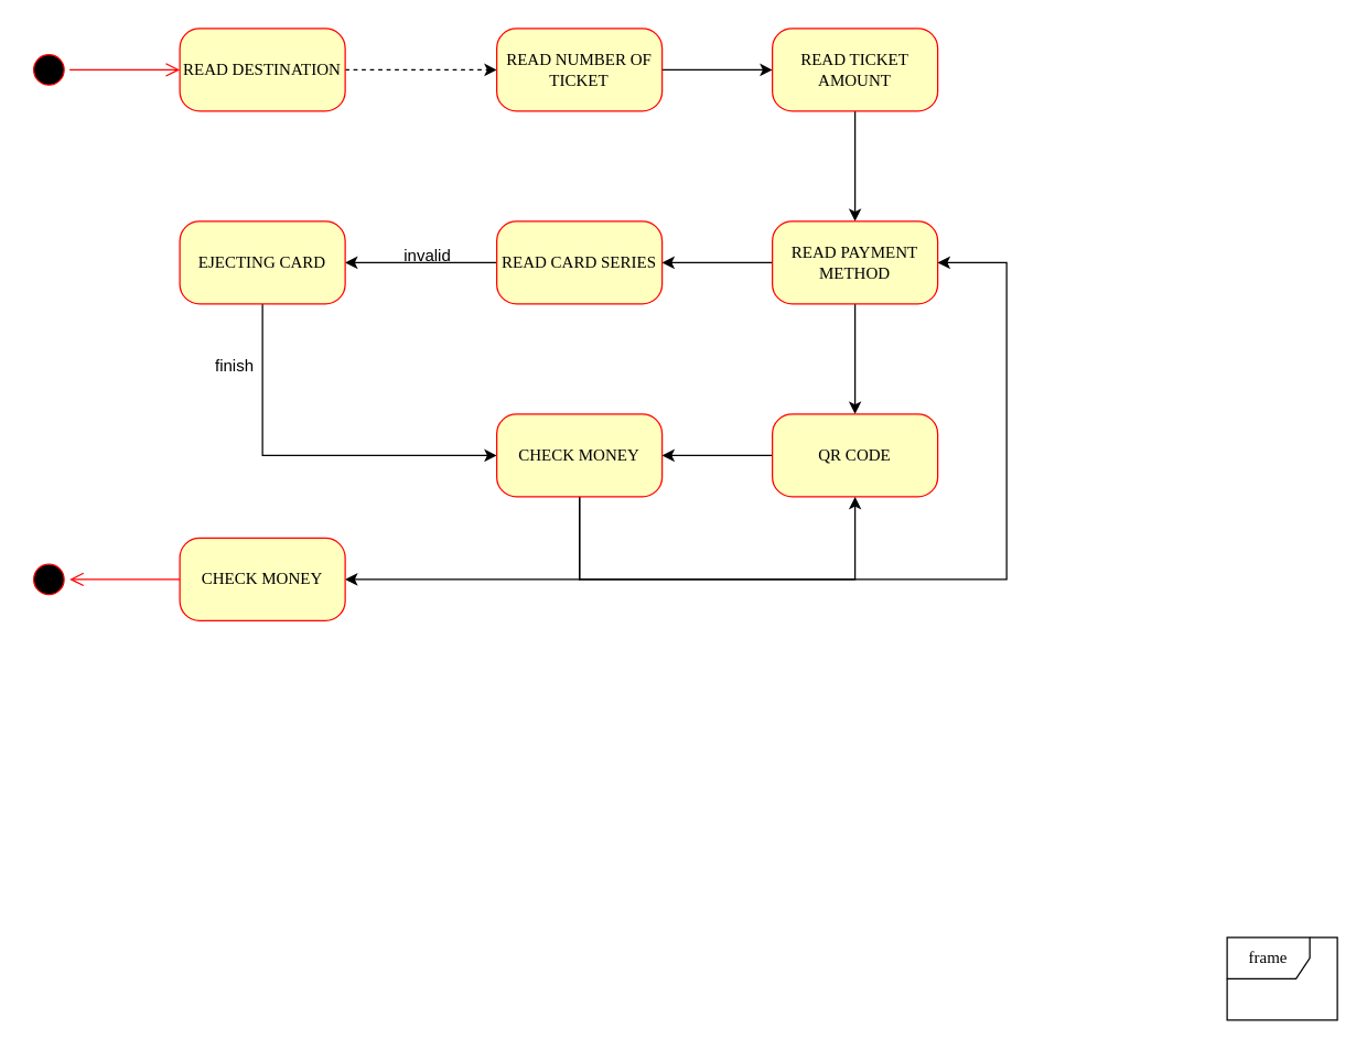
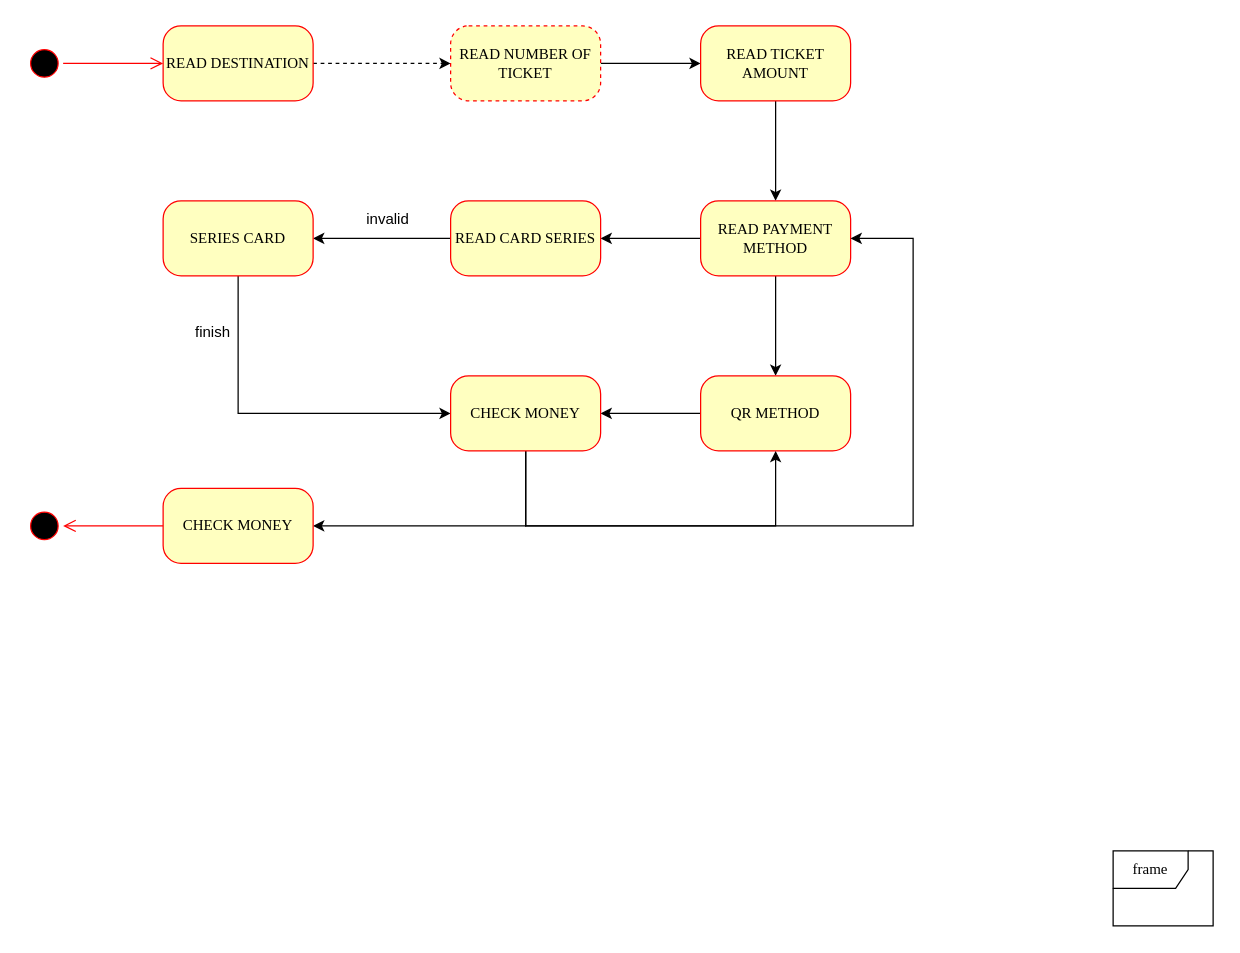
  <mxCell id="0" />
  <mxCell id="1" parent="0" />
  <mxCell id="2" value="" style="ellipse;html=1;shape=startState;fillColor=#000000;strokeColor=#ff0000;rounded=1;shadow=0;comic=0;labelBackgroundColor=none;fontFamily=Verdana;fontSize=12;fontColor=#000000;align=center;direction=south;" parent="1" vertex="1"><mxGeometry x="20" y="35" width="30" height="30" as="geometry" /></mxCell>
  <mxCell id="3" style="edgeStyle=orthogonalEdgeStyle;rounded=0;orthogonalLoop=1;jettySize=auto;html=1;exitX=1;exitY=0.5;exitDx=0;exitDy=0;entryX=0;entryY=0.5;entryDx=0;entryDy=0;dashed=1;" edge="1" parent="1" source="4" target="6"><mxGeometry relative="1" as="geometry" /></mxCell>
  <mxCell id="4" value="READ DESTINATION" style="rounded=1;whiteSpace=wrap;html=1;arcSize=24;fillColor=#ffffc0;strokeColor=#ff0000;shadow=0;comic=0;labelBackgroundColor=none;fontFamily=Verdana;fontSize=12;fontColor=#000000;align=center;" parent="1" vertex="1"><mxGeometry x="130" y="20" width="120" height="60" as="geometry" /></mxCell>
  <mxCell id="5" value="" style="edgeStyle=orthogonalEdgeStyle;rounded=0;orthogonalLoop=1;jettySize=auto;html=1;" edge="1" parent="1" source="6" target="10"><mxGeometry relative="1" as="geometry" /></mxCell>
- <mxCell id="6" value="READ NUMBER OF TICKET" style="rounded=1;whiteSpace=wrap;html=1;arcSize=24;fillColor=#ffffc0;strokeColor=#ff0000;shadow=0;comic=0;labelBackgroundColor=none;fontFamily=Verdana;fontSize=12;fontColor=#000000;align=center;" parent="1" vertex="1"><mxGeometry x="360" y="20" width="120" height="60" as="geometry" /></mxCell>
+ <mxCell id="6" value="READ NUMBER OF TICKET" style="rounded=1;whiteSpace=wrap;html=1;arcSize=24;fillColor=#ffffc0;strokeColor=#ff0000;shadow=0;comic=0;labelBackgroundColor=none;fontFamily=Verdana;fontSize=12;fontColor=#000000;align=center;dashed=1;" parent="1" vertex="1"><mxGeometry x="360" y="20" width="120" height="60" as="geometry" /></mxCell>
  <mxCell id="7" value="frame" style="shape=umlFrame;whiteSpace=wrap;html=1;rounded=1;shadow=0;comic=0;labelBackgroundColor=none;strokeWidth=1;fontFamily=Verdana;fontSize=12;align=center;" parent="1" vertex="1"><mxGeometry x="890" y="680" width="80" height="60" as="geometry" /></mxCell>
  <mxCell id="8" style="edgeStyle=orthogonalEdgeStyle;html=1;labelBackgroundColor=none;endArrow=open;endSize=8;strokeColor=#ff0000;fontFamily=Verdana;fontSize=12;align=left;" parent="1" source="2" target="4" edge="1"><mxGeometry relative="1" as="geometry" /></mxCell>
  <mxCell id="9" value="" style="edgeStyle=orthogonalEdgeStyle;rounded=0;orthogonalLoop=1;jettySize=auto;html=1;" edge="1" parent="1" source="10" target="13"><mxGeometry relative="1" as="geometry" /></mxCell>
  <mxCell id="10" value="READ TICKET AMOUNT" style="rounded=1;whiteSpace=wrap;html=1;arcSize=24;fillColor=#ffffc0;strokeColor=#ff0000;shadow=0;comic=0;labelBackgroundColor=none;fontFamily=Verdana;fontSize=12;fontColor=#000000;align=center;" vertex="1" parent="1"><mxGeometry x="560" y="20" width="120" height="60" as="geometry" /></mxCell>
  <mxCell id="11" value="" style="edgeStyle=orthogonalEdgeStyle;rounded=0;orthogonalLoop=1;jettySize=auto;html=1;" edge="1" parent="1" source="13" target="15"><mxGeometry relative="1" as="geometry" /></mxCell>
  <mxCell id="12" value="" style="edgeStyle=orthogonalEdgeStyle;rounded=0;orthogonalLoop=1;jettySize=auto;html=1;" edge="1" parent="1" source="13" target="17"><mxGeometry relative="1" as="geometry" /></mxCell>
  <mxCell id="13" value="READ PAYMENT METHOD" style="rounded=1;whiteSpace=wrap;html=1;arcSize=24;fillColor=#ffffc0;strokeColor=#ff0000;shadow=0;comic=0;labelBackgroundColor=none;fontFamily=Verdana;fontSize=12;fontColor=#000000;align=center;" vertex="1" parent="1"><mxGeometry x="560" y="160" width="120" height="60" as="geometry" /></mxCell>
  <mxCell id="14" value="" style="edgeStyle=orthogonalEdgeStyle;rounded=0;orthogonalLoop=1;jettySize=auto;html=1;" edge="1" parent="1" source="15" target="23"><mxGeometry relative="1" as="geometry" /></mxCell>
- <mxCell id="15" value="QR CODE" style="rounded=1;whiteSpace=wrap;html=1;arcSize=24;fillColor=#ffffc0;strokeColor=#ff0000;shadow=0;comic=0;labelBackgroundColor=none;fontFamily=Verdana;fontSize=12;fontColor=#000000;align=center;" vertex="1" parent="1"><mxGeometry x="560" y="300" width="120" height="60" as="geometry" /></mxCell>
+ <mxCell id="15" value="QR METHOD" style="rounded=1;whiteSpace=wrap;html=1;arcSize=24;fillColor=#ffffc0;strokeColor=#ff0000;shadow=0;comic=0;labelBackgroundColor=none;fontFamily=Verdana;fontSize=12;fontColor=#000000;align=center;" vertex="1" parent="1"><mxGeometry x="560" y="300" width="120" height="60" as="geometry" /></mxCell>
  <mxCell id="16" value="" style="edgeStyle=orthogonalEdgeStyle;rounded=0;orthogonalLoop=1;jettySize=auto;html=1;" edge="1" parent="1" source="17" target="19"><mxGeometry relative="1" as="geometry" /></mxCell>
  <mxCell id="17" value="READ CARD SERIES" style="rounded=1;whiteSpace=wrap;html=1;arcSize=24;fillColor=#ffffc0;strokeColor=#ff0000;shadow=0;comic=0;labelBackgroundColor=none;fontFamily=Verdana;fontSize=12;fontColor=#000000;align=center;" vertex="1" parent="1"><mxGeometry x="360" y="160" width="120" height="60" as="geometry" /></mxCell>
  <mxCell id="18" style="edgeStyle=orthogonalEdgeStyle;rounded=0;orthogonalLoop=1;jettySize=auto;html=1;exitX=0.5;exitY=1;exitDx=0;exitDy=0;entryX=0;entryY=0.5;entryDx=0;entryDy=0;" edge="1" parent="1" source="19" target="23"><mxGeometry relative="1" as="geometry" /></mxCell>
- <mxCell id="19" value="EJECTING CARD" style="rounded=1;whiteSpace=wrap;html=1;arcSize=24;fillColor=#ffffc0;strokeColor=#ff0000;shadow=0;comic=0;labelBackgroundColor=none;fontFamily=Verdana;fontSize=12;fontColor=#000000;align=center;" vertex="1" parent="1"><mxGeometry x="130" y="160" width="120" height="60" as="geometry" /></mxCell>
+ <mxCell id="19" value="SERIES CARD" style="rounded=1;whiteSpace=wrap;html=1;arcSize=24;fillColor=#ffffc0;strokeColor=#ff0000;shadow=0;comic=0;labelBackgroundColor=none;fontFamily=Verdana;fontSize=12;fontColor=#000000;align=center;" vertex="1" parent="1"><mxGeometry x="130" y="160" width="120" height="60" as="geometry" /></mxCell>
  <mxCell id="20" style="edgeStyle=orthogonalEdgeStyle;rounded=0;orthogonalLoop=1;jettySize=auto;html=1;exitX=0.5;exitY=1;exitDx=0;exitDy=0;entryX=1;entryY=0.5;entryDx=0;entryDy=0;" edge="1" parent="1" source="23" target="13"><mxGeometry relative="1" as="geometry"><Array as="points"><mxPoint x="420" y="420" /><mxPoint x="730" y="420" /><mxPoint x="730" y="190" /></Array></mxGeometry></mxCell>
  <mxCell id="21" style="edgeStyle=orthogonalEdgeStyle;rounded=0;orthogonalLoop=1;jettySize=auto;html=1;exitX=0.5;exitY=1;exitDx=0;exitDy=0;entryX=0.5;entryY=1;entryDx=0;entryDy=0;" edge="1" parent="1" source="23" target="15"><mxGeometry relative="1" as="geometry"><Array as="points"><mxPoint x="420" y="420" /><mxPoint x="620" y="420" /></Array></mxGeometry></mxCell>
  <mxCell id="22" style="edgeStyle=orthogonalEdgeStyle;rounded=0;orthogonalLoop=1;jettySize=auto;html=1;exitX=0.5;exitY=1;exitDx=0;exitDy=0;entryX=1;entryY=0.5;entryDx=0;entryDy=0;" edge="1" parent="1" source="23" target="24"><mxGeometry relative="1" as="geometry"><mxPoint x="420" y="480" as="targetPoint" /></mxGeometry></mxCell>
  <mxCell id="23" value="CHECK MONEY" style="rounded=1;whiteSpace=wrap;html=1;arcSize=24;fillColor=#ffffc0;strokeColor=#ff0000;shadow=0;comic=0;labelBackgroundColor=none;fontFamily=Verdana;fontSize=12;fontColor=#000000;align=center;" vertex="1" parent="1"><mxGeometry x="360" y="300" width="120" height="60" as="geometry" /></mxCell>
  <mxCell id="24" value="CHECK MONEY" style="rounded=1;whiteSpace=wrap;html=1;arcSize=24;fillColor=#ffffc0;strokeColor=#ff0000;shadow=0;comic=0;labelBackgroundColor=none;fontFamily=Verdana;fontSize=12;fontColor=#000000;align=center;" vertex="1" parent="1"><mxGeometry x="130" y="390" width="120" height="60" as="geometry" /></mxCell>
  <mxCell id="25" value="" style="ellipse;html=1;shape=startState;fillColor=#000000;strokeColor=#ff0000;rounded=1;shadow=0;comic=0;labelBackgroundColor=none;fontFamily=Verdana;fontSize=12;fontColor=#000000;align=center;direction=south;" vertex="1" parent="1"><mxGeometry x="20" y="405" width="30" height="30" as="geometry" /></mxCell>
  <mxCell id="26" style="edgeStyle=orthogonalEdgeStyle;html=1;labelBackgroundColor=none;endArrow=open;endSize=8;strokeColor=#ff0000;fontFamily=Verdana;fontSize=12;align=left;entryX=0.5;entryY=0;entryDx=0;entryDy=0;exitX=0;exitY=0.5;exitDx=0;exitDy=0;" edge="1" parent="1" source="24" target="25"><mxGeometry relative="1" as="geometry"><mxPoint x="60" y="60" as="sourcePoint" /><mxPoint x="140" y="60" as="targetPoint" /></mxGeometry></mxCell>
- <mxCell id="27" value="invalid" style="text;html=1;strokeColor=none;fillColor=none;align=center;verticalAlign=middle;whiteSpace=wrap;rounded=0;" vertex="1" parent="1"><mxGeometry x="280" y="170" width="60" height="30" as="geometry" /></mxCell>
+ <mxCell id="27" value="invalid" style="text;html=1;strokeColor=none;fillColor=none;align=center;verticalAlign=middle;whiteSpace=wrap;rounded=0;" vertex="1" parent="1"><mxGeometry x="280" y="160" width="60" height="30" as="geometry" /></mxCell>
  <mxCell id="28" value="finish" style="text;html=1;strokeColor=none;fillColor=none;align=center;verticalAlign=middle;whiteSpace=wrap;rounded=0;" vertex="1" parent="1"><mxGeometry x="140" y="250" width="60" height="30" as="geometry" /></mxCell>
